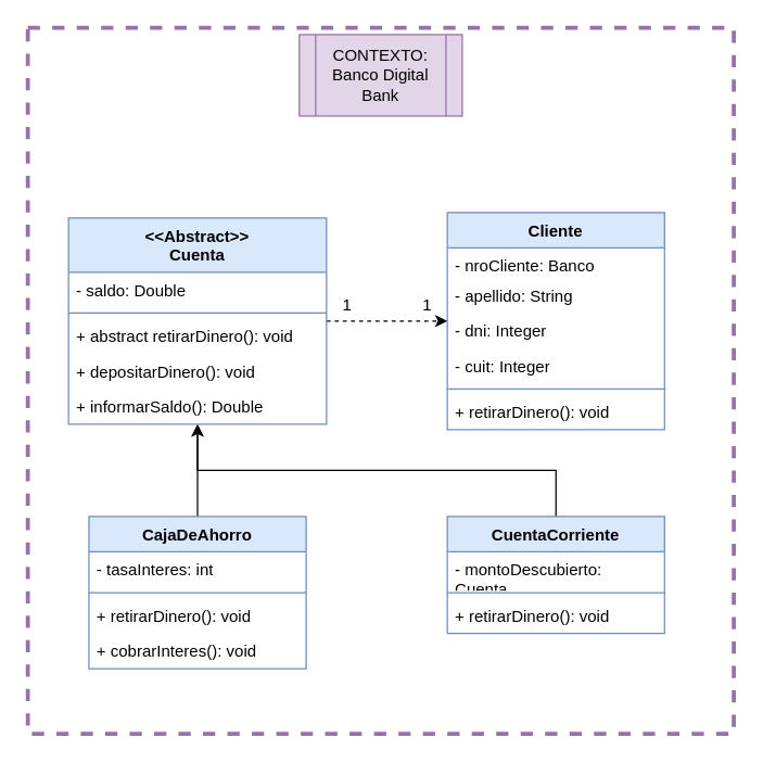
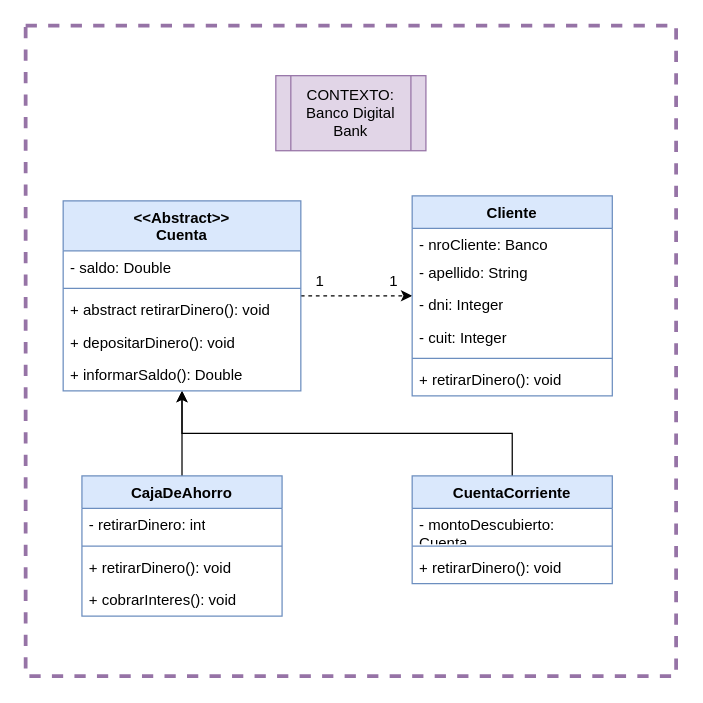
  <mxCell id="0" />
  <mxCell id="1" parent="0" />
  <mxCell id="2" style="edgeStyle=orthogonalEdgeStyle;rounded=0;orthogonalLoop=1;jettySize=auto;html=1;" parent="1" source="3" target="15" edge="1"><mxGeometry relative="1" as="geometry" /></mxCell>
  <mxCell id="3" value="CajaDeAhorro" style="swimlane;fontStyle=1;align=center;verticalAlign=top;childLayout=stackLayout;horizontal=1;startSize=26;horizontalStack=0;resizeParent=1;resizeParentMax=0;resizeLast=0;collapsible=1;marginBottom=0;whiteSpace=wrap;html=1;fillColor=#dae8fc;strokeColor=#6c8ebf;" parent="1" vertex="1"><mxGeometry x="65" y="380" width="160" height="112" as="geometry" /></mxCell>
- <mxCell id="4" value="- tasaInteres: int" style="text;strokeColor=none;fillColor=none;align=left;verticalAlign=top;spacingLeft=4;spacingRight=4;overflow=hidden;rotatable=0;points=[[0,0.5],[1,0.5]];portConstraint=eastwest;whiteSpace=wrap;html=1;" vertex="1" parent="3"><mxGeometry y="26" width="160" height="26" as="geometry" /></mxCell>
+ <mxCell id="4" value="- retirarDinero: int" style="text;strokeColor=none;fillColor=none;align=left;verticalAlign=top;spacingLeft=4;spacingRight=4;overflow=hidden;rotatable=0;points=[[0,0.5],[1,0.5]];portConstraint=eastwest;whiteSpace=wrap;html=1;" vertex="1" parent="3"><mxGeometry y="26" width="160" height="26" as="geometry" /></mxCell>
  <mxCell id="5" value="" style="line;strokeWidth=1;fillColor=none;align=left;verticalAlign=middle;spacingTop=-1;spacingLeft=3;spacingRight=3;rotatable=0;labelPosition=right;points=[];portConstraint=eastwest;strokeColor=inherit;" parent="3" vertex="1"><mxGeometry y="52" width="160" height="8" as="geometry" /></mxCell>
  <mxCell id="6" value="+ retirarDinero(): void" style="text;strokeColor=none;fillColor=none;align=left;verticalAlign=top;spacingLeft=4;spacingRight=4;overflow=hidden;rotatable=0;points=[[0,0.5],[1,0.5]];portConstraint=eastwest;whiteSpace=wrap;html=1;" vertex="1" parent="3"><mxGeometry y="60" width="160" height="26" as="geometry" /></mxCell>
  <mxCell id="7" value="+ cobrarInteres(): void" style="text;strokeColor=none;fillColor=none;align=left;verticalAlign=top;spacingLeft=4;spacingRight=4;overflow=hidden;rotatable=0;points=[[0,0.5],[1,0.5]];portConstraint=eastwest;whiteSpace=wrap;html=1;" parent="3" vertex="1"><mxGeometry y="86" width="160" height="26" as="geometry" /></mxCell>
- <mxCell id="8" value="CONTEXTO:&lt;br&gt;Banco Digital Bank" style="shape=process;whiteSpace=wrap;html=1;backgroundOutline=1;fillColor=#e1d5e7;strokeColor=#9673a6;" parent="1" vertex="1"><mxGeometry x="220" y="25" width="120" height="60" as="geometry" /></mxCell>
+ <mxCell id="8" value="CONTEXTO:&lt;br&gt;Banco Digital Bank" style="shape=process;whiteSpace=wrap;html=1;backgroundOutline=1;fillColor=#e1d5e7;strokeColor=#9673a6;" parent="1" vertex="1"><mxGeometry x="220" y="60" width="120" height="60" as="geometry" /></mxCell>
  <mxCell id="9" style="edgeStyle=orthogonalEdgeStyle;rounded=0;orthogonalLoop=1;jettySize=auto;html=1;exitX=0.5;exitY=0;exitDx=0;exitDy=0;" parent="1" source="10" target="15" edge="1"><mxGeometry relative="1" as="geometry" /></mxCell>
  <mxCell id="10" value="CuentaCorriente" style="swimlane;fontStyle=1;align=center;verticalAlign=top;childLayout=stackLayout;horizontal=1;startSize=26;horizontalStack=0;resizeParent=1;resizeParentMax=0;resizeLast=0;collapsible=1;marginBottom=0;whiteSpace=wrap;html=1;fillColor=#dae8fc;strokeColor=#6c8ebf;" parent="1" vertex="1"><mxGeometry x="329" y="380" width="160" height="86" as="geometry" /></mxCell>
  <mxCell id="11" value="- montoDescubierto: Cuenta" style="text;strokeColor=none;fillColor=none;align=left;verticalAlign=top;spacingLeft=4;spacingRight=4;overflow=hidden;rotatable=0;points=[[0,0.5],[1,0.5]];portConstraint=eastwest;whiteSpace=wrap;html=1;" vertex="1" parent="10"><mxGeometry y="26" width="160" height="26" as="geometry" /></mxCell>
  <mxCell id="12" value="" style="line;strokeWidth=1;fillColor=none;align=left;verticalAlign=middle;spacingTop=-1;spacingLeft=3;spacingRight=3;rotatable=0;labelPosition=right;points=[];portConstraint=eastwest;strokeColor=inherit;" parent="10" vertex="1"><mxGeometry y="52" width="160" height="8" as="geometry" /></mxCell>
  <mxCell id="13" value="+ retirarDinero(): void" style="text;strokeColor=none;fillColor=none;align=left;verticalAlign=top;spacingLeft=4;spacingRight=4;overflow=hidden;rotatable=0;points=[[0,0.5],[1,0.5]];portConstraint=eastwest;whiteSpace=wrap;html=1;" parent="10" vertex="1"><mxGeometry y="60" width="160" height="26" as="geometry" /></mxCell>
  <mxCell id="14" style="edgeStyle=orthogonalEdgeStyle;rounded=0;orthogonalLoop=1;jettySize=auto;html=1;dashed=1;" edge="1" parent="1" source="15" target="21"><mxGeometry relative="1" as="geometry" /></mxCell>
  <mxCell id="15" value="&amp;lt;&amp;lt;Abstract&amp;gt;&amp;gt;&lt;br&gt;Cuenta" style="swimlane;fontStyle=1;align=center;verticalAlign=top;childLayout=stackLayout;horizontal=1;startSize=40;horizontalStack=0;resizeParent=1;resizeParentMax=0;resizeLast=0;collapsible=1;marginBottom=0;whiteSpace=wrap;html=1;fillColor=#dae8fc;strokeColor=#6c8ebf;" parent="1" vertex="1"><mxGeometry x="50" y="160" width="190" height="152" as="geometry" /></mxCell>
  <mxCell id="16" value="- saldo: Double" style="text;strokeColor=none;fillColor=none;align=left;verticalAlign=top;spacingLeft=4;spacingRight=4;overflow=hidden;rotatable=0;points=[[0,0.5],[1,0.5]];portConstraint=eastwest;whiteSpace=wrap;html=1;" parent="15" vertex="1"><mxGeometry y="40" width="190" height="26" as="geometry" /></mxCell>
  <mxCell id="17" value="" style="line;strokeWidth=1;fillColor=none;align=left;verticalAlign=middle;spacingTop=-1;spacingLeft=3;spacingRight=3;rotatable=0;labelPosition=right;points=[];portConstraint=eastwest;strokeColor=inherit;" parent="15" vertex="1"><mxGeometry y="66" width="190" height="8" as="geometry" /></mxCell>
  <mxCell id="18" value="+ abstract retirarDinero(): void" style="text;strokeColor=none;fillColor=none;align=left;verticalAlign=top;spacingLeft=4;spacingRight=4;overflow=hidden;rotatable=0;points=[[0,0.5],[1,0.5]];portConstraint=eastwest;whiteSpace=wrap;html=1;" parent="15" vertex="1"><mxGeometry y="74" width="190" height="26" as="geometry" /></mxCell>
  <mxCell id="19" value="+ depositarDinero(): void" style="text;strokeColor=none;fillColor=none;align=left;verticalAlign=top;spacingLeft=4;spacingRight=4;overflow=hidden;rotatable=0;points=[[0,0.5],[1,0.5]];portConstraint=eastwest;whiteSpace=wrap;html=1;" parent="15" vertex="1"><mxGeometry y="100" width="190" height="26" as="geometry" /></mxCell>
  <mxCell id="20" value="+ informarSaldo(): Double" style="text;strokeColor=none;fillColor=none;align=left;verticalAlign=top;spacingLeft=4;spacingRight=4;overflow=hidden;rotatable=0;points=[[0,0.5],[1,0.5]];portConstraint=eastwest;whiteSpace=wrap;html=1;" vertex="1" parent="15"><mxGeometry y="126" width="190" height="26" as="geometry" /></mxCell>
  <mxCell id="21" value="Cliente" style="swimlane;fontStyle=1;align=center;verticalAlign=top;childLayout=stackLayout;horizontal=1;startSize=26;horizontalStack=0;resizeParent=1;resizeParentMax=0;resizeLast=0;collapsible=1;marginBottom=0;whiteSpace=wrap;html=1;fillColor=#dae8fc;strokeColor=#6c8ebf;" vertex="1" parent="1"><mxGeometry x="329" y="156" width="160" height="160" as="geometry" /></mxCell>
  <mxCell id="22" value="- nroCliente: Banco" style="text;strokeColor=none;fillColor=none;align=left;verticalAlign=top;spacingLeft=4;spacingRight=4;overflow=hidden;rotatable=0;points=[[0,0.5],[1,0.5]];portConstraint=eastwest;whiteSpace=wrap;html=1;" vertex="1" parent="21"><mxGeometry y="26" width="160" height="22" as="geometry" /></mxCell>
  <mxCell id="23" value="- apellido: String" style="text;strokeColor=none;fillColor=none;align=left;verticalAlign=top;spacingLeft=4;spacingRight=4;overflow=hidden;rotatable=0;points=[[0,0.5],[1,0.5]];portConstraint=eastwest;whiteSpace=wrap;html=1;" vertex="1" parent="21"><mxGeometry y="48" width="160" height="26" as="geometry" /></mxCell>
  <mxCell id="24" value="- dni: Integer" style="text;strokeColor=none;fillColor=none;align=left;verticalAlign=top;spacingLeft=4;spacingRight=4;overflow=hidden;rotatable=0;points=[[0,0.5],[1,0.5]];portConstraint=eastwest;whiteSpace=wrap;html=1;" vertex="1" parent="21"><mxGeometry y="74" width="160" height="26" as="geometry" /></mxCell>
  <mxCell id="25" value="- cuit: Integer" style="text;strokeColor=none;fillColor=none;align=left;verticalAlign=top;spacingLeft=4;spacingRight=4;overflow=hidden;rotatable=0;points=[[0,0.5],[1,0.5]];portConstraint=eastwest;whiteSpace=wrap;html=1;" vertex="1" parent="21"><mxGeometry y="100" width="160" height="26" as="geometry" /></mxCell>
  <mxCell id="26" value="" style="line;strokeWidth=1;fillColor=none;align=left;verticalAlign=middle;spacingTop=-1;spacingLeft=3;spacingRight=3;rotatable=0;labelPosition=right;points=[];portConstraint=eastwest;strokeColor=inherit;" vertex="1" parent="21"><mxGeometry y="126" width="160" height="8" as="geometry" /></mxCell>
  <mxCell id="27" value="+ retirarDinero(): void" style="text;strokeColor=none;fillColor=none;align=left;verticalAlign=top;spacingLeft=4;spacingRight=4;overflow=hidden;rotatable=0;points=[[0,0.5],[1,0.5]];portConstraint=eastwest;whiteSpace=wrap;html=1;" vertex="1" parent="21"><mxGeometry y="134" width="160" height="26" as="geometry" /></mxCell>
  <mxCell id="28" value="1" style="text;html=1;align=center;verticalAlign=middle;resizable=0;points=[];autosize=1;strokeColor=none;fillColor=none;" vertex="1" parent="1"><mxGeometry x="299" y="210" width="30" height="30" as="geometry" /></mxCell>
  <mxCell id="29" value="1" style="text;html=1;align=center;verticalAlign=middle;resizable=0;points=[];autosize=1;strokeColor=none;fillColor=none;" vertex="1" parent="1"><mxGeometry x="240" y="210" width="30" height="30" as="geometry" /></mxCell>
  <mxCell id="30" value="" style="rounded=0;whiteSpace=wrap;html=1;fillColor=none;strokeColor=#9673a6;strokeWidth=3;dashed=1;" vertex="1" parent="1"><mxGeometry x="20" width="520" height="520" as="geometry" y="20" /></mxCell>
